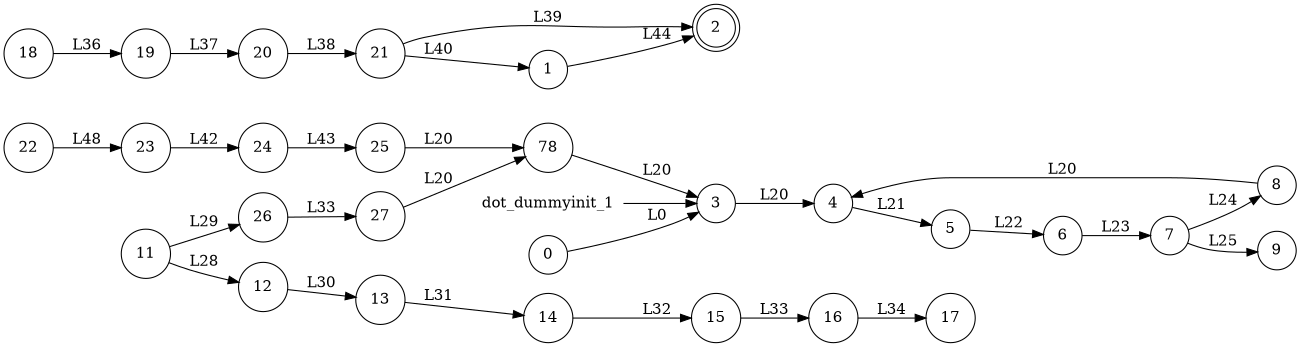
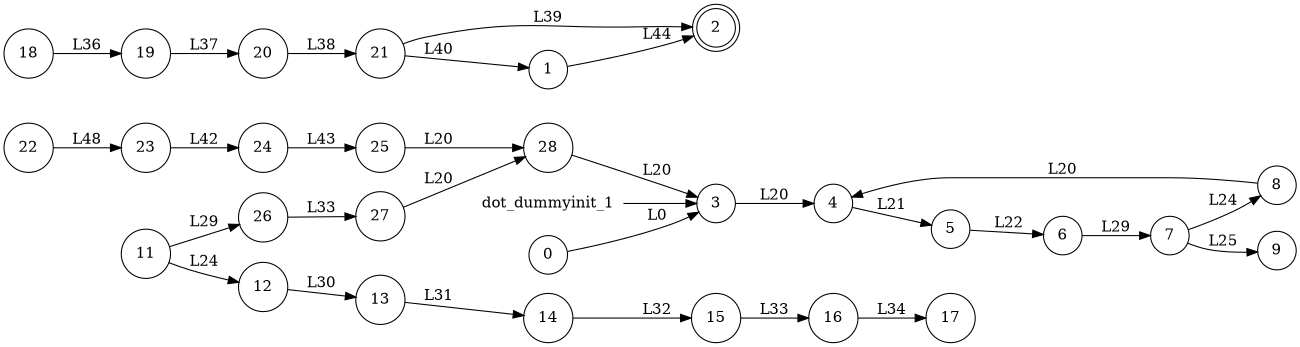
  digraph {
    rankdir=LR
    node [shape=circle]
    dot_dummyinit_1 [height=0.0 shape=none width=0.0]
    3
    4
    5
    2 [shape=doublecircle]
    0
    1
    6
    7
    8
    9
    11
    12
    26
    13
    27
    14
    15
    16
    17
    18
    19
    20
    21
    22
    23
    24
    25
-   28 [label=78]
+   28
    dot_dummyinit_1 -> 3
    3 -> 4 [label=L20]
    4 -> 5 [label=L21]
    5 -> 6 [label=L22]
    0 -> 3 [label=L0]
    1 -> 2 [label=L44]
-   6 -> 7 [label=L23]
+   6 -> 7 [label=L29]
    7 -> 8 [label=L24]
    7 -> 9 [label=L25]
    8 -> 4 [label=L20]
-   11 -> 12 [label=L28]
+   11 -> 12 [label=L24]
    11 -> 26 [label=L29]
    12 -> 13 [label=L30]
    26 -> 27 [label=L33]
    13 -> 14 [label=L31]
    27 -> 28 [label=L20]
    14 -> 15 [label=L32]
    15 -> 16 [label=L33]
    16 -> 17 [label=L34]
    18 -> 19 [label=L36]
    19 -> 20 [label=L37]
    20 -> 21 [label=L38]
    21 -> 2 [label=L39]
    21 -> 1 [label=L40]
    22 -> 23 [label=L48]
    23 -> 24 [label=L42]
    24 -> 25 [label=L43]
    25 -> 28 [label=L20]
    28 -> 3 [label=L20]
  }
